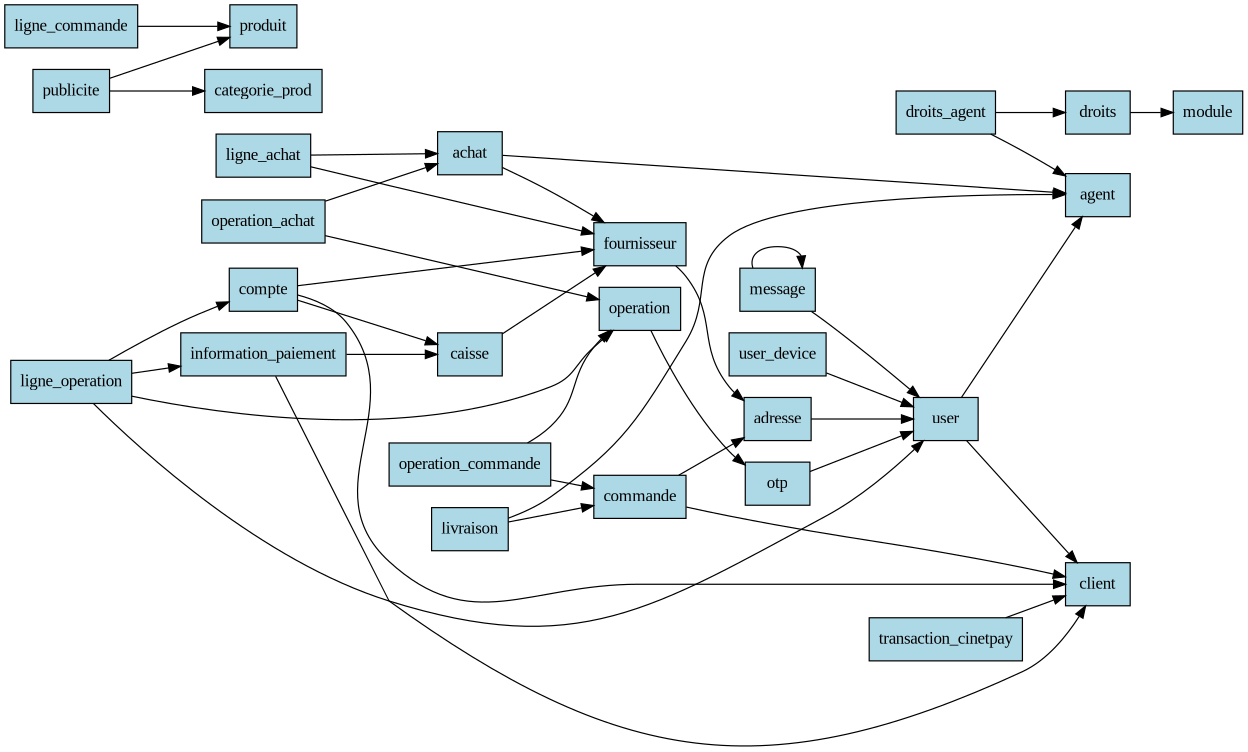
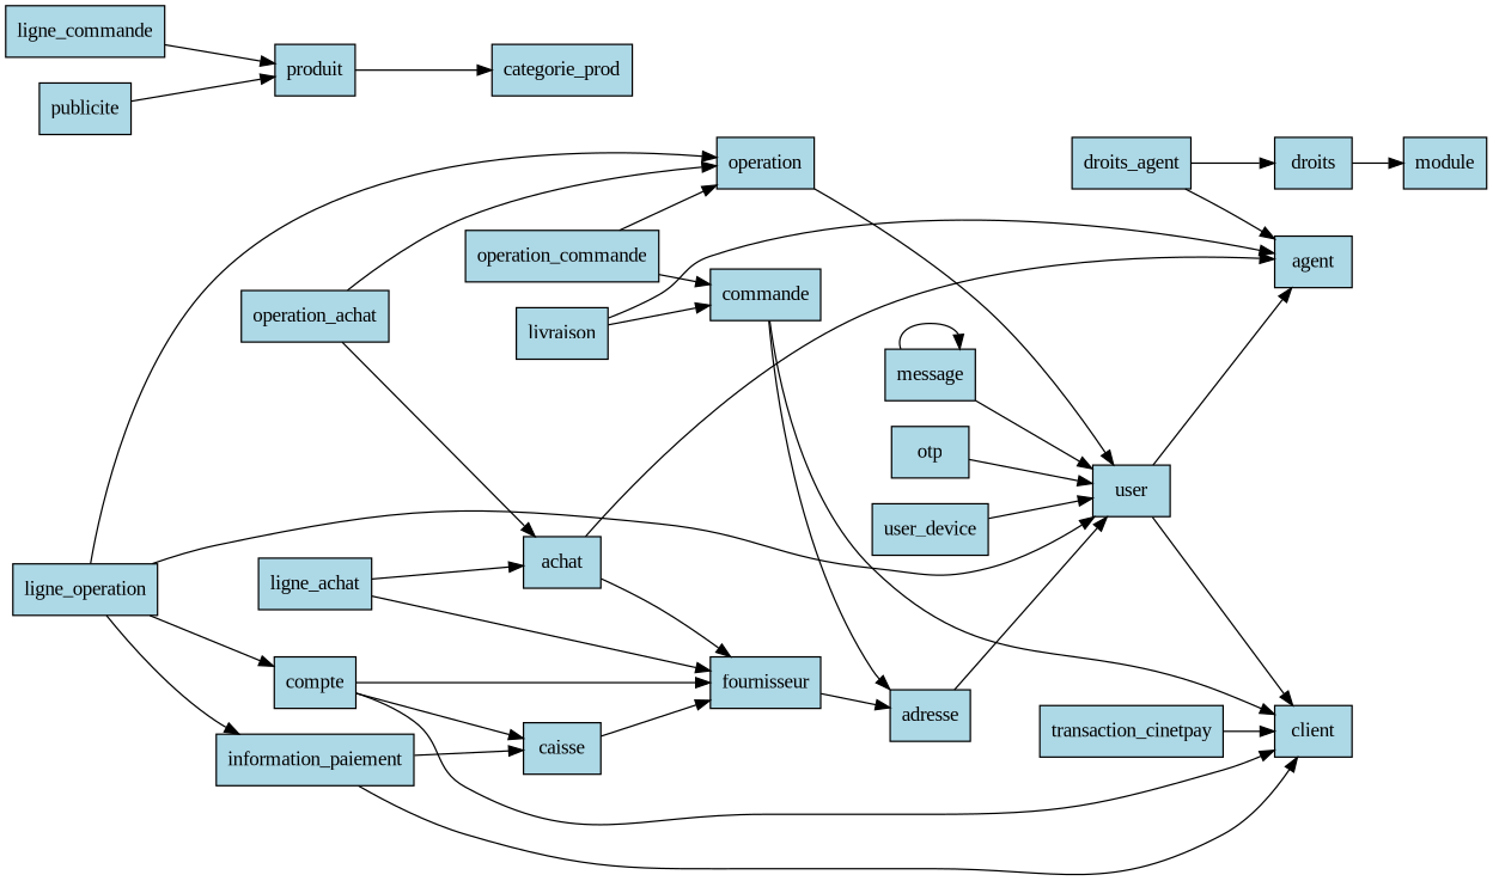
  digraph {
    fontname="Liberation Serif"
    rankdir=LR
    node [fillcolor=lightblue fontname="Liberation Serif" shape=box style=filled]
    edge [fontname="Liberation Serif"]
    user
    client
    agent
    produit
    categorie_prod
    commande
    adresse
    achat
    fournisseur
    compte
    caisse
    droits
    module
    droits_agent
    information_paiement
    ligne_achat
    ligne_commande
    ligne_operation
    operation
    livraison
    message
    operation_achat
    operation_commande
    otp
    publicite
    transaction_cinetpay
    user_device
    user -> client
    user -> agent
-   publicite -> categorie_prod
+   produit -> categorie_prod
    commande -> client
    commande -> adresse
    adresse -> user
    achat -> agent
    achat -> fournisseur
    fournisseur -> adresse
    compte -> client
    compte -> fournisseur
    compte -> caisse
    caisse -> fournisseur
    droits -> module
    droits_agent -> agent
    droits_agent -> droits
    information_paiement -> client
    information_paiement -> caisse
    ligne_achat -> achat
    ligne_achat -> fournisseur
    ligne_commande -> produit
    ligne_operation -> user
    ligne_operation -> compte
    ligne_operation -> information_paiement
    ligne_operation -> operation
-   operation -> otp
+   operation -> user
    livraison -> agent
    livraison -> commande
    message -> user
    message -> message
    operation_achat -> achat
    operation_achat -> operation
    operation_commande -> commande
    operation_commande -> operation
    otp -> user
    publicite -> produit
    transaction_cinetpay -> client
    user_device -> user
  }
